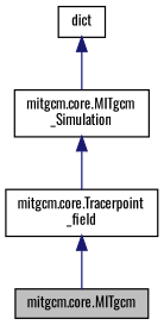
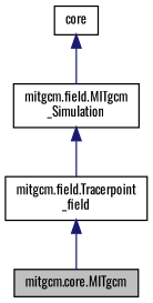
  digraph {
    fontname=Oswald
    node [color=black fillcolor=white fontname=Oswald fontsize=10 shape=record style=filled]
    edge [color=midnightblue dir=back fontname=Oswald fontsize=10 labelfontname=Helvetica labelfontsize=10 style=solid]
    n1 [fillcolor=grey75 fontcolor=black height=0.2 label="mitgcm.core.MITgcm" width=0.4]
-   n2 [height=0.2 label="mitgcm.core.Tracerpoint\l_field" width=0.4]
-   n3 [height=0.2 label="mitgcm.core.MITgcm\l_Simulation" width=0.4]
-   n4 [height=0.2 label=dict width=0.4]
+   n2 [height=0.2 label="mitgcm.field.Tracerpoint\l_field" width=0.4]
+   n3 [height=0.2 label="mitgcm.field.MITgcm\l_Simulation" width=0.4]
+   n4 [height=0.2 label=core width=0.4]
    n2 -> n1
    n3 -> n2
    n4 -> n3
  }
